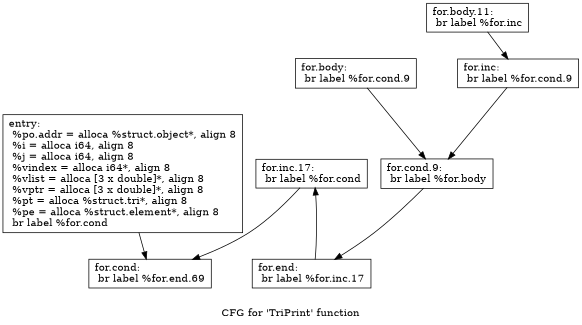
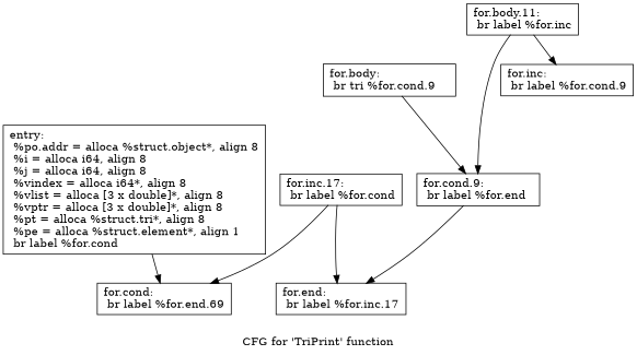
  digraph {
    label="CFG for 'TriPrint' function"
    node [shape=record]
-   n1 [label="{entry:\l  %po.addr = alloca %struct.object*, align 8\l  %i = alloca i64, align 8\l  %j = alloca i64, align 8\l  %vindex = alloca i64*, align 8\l  %vlist = alloca [3 x double]*, align 8\l  %vptr = alloca [3 x double]*, align 8\l  %pt = alloca %struct.tri*, align 8\l  %pe = alloca %struct.element*, align 8\l  br label %for.cond\l}"]
+   n1 [label="{entry:\l  %po.addr = alloca %struct.object*, align 8\l  %i = alloca i64, align 8\l  %j = alloca i64, align 8\l  %vindex = alloca i64*, align 8\l  %vlist = alloca [3 x double]*, align 8\l  %vptr = alloca [3 x double]*, align 8\l  %pt = alloca %struct.tri*, align 8\l  %pe = alloca %struct.element*, align 1\l  br label %for.cond\l}"]
    n2 [label="{for.cond:                                         \l  br label %for.end.69\l}"]
-   n3 [label="{for.body:                                         \l  br label %for.cond.9\l}"]
-   n4 [label="{for.cond.9:                                       \l  br label %for.body\l}"]
+   n3 [label="{for.body:                                         \l  br tri %for.cond.9\l}"]
+   n4 [label="{for.cond.9:                                       \l  br label %for.end\l}"]
    n5 [label="{for.end:                                          \l  br label %for.inc.17\l}"]
    n6 [label="{for.inc.17:                                       \l  br label %for.cond\l}"]
    n7 [label="{for.body.11:                                      \l  br label %for.inc\l}"]
    n8 [label="{for.inc:                                          \l  br label %for.cond.9\l}"]
    n1 -> n2
    n3 -> n4
    n4 -> n5
-   n5 -> n6
+   n6 -> n5
    n6 -> n2
    n7 -> n8
-   n8 -> n4
+   n7 -> n4
  }
